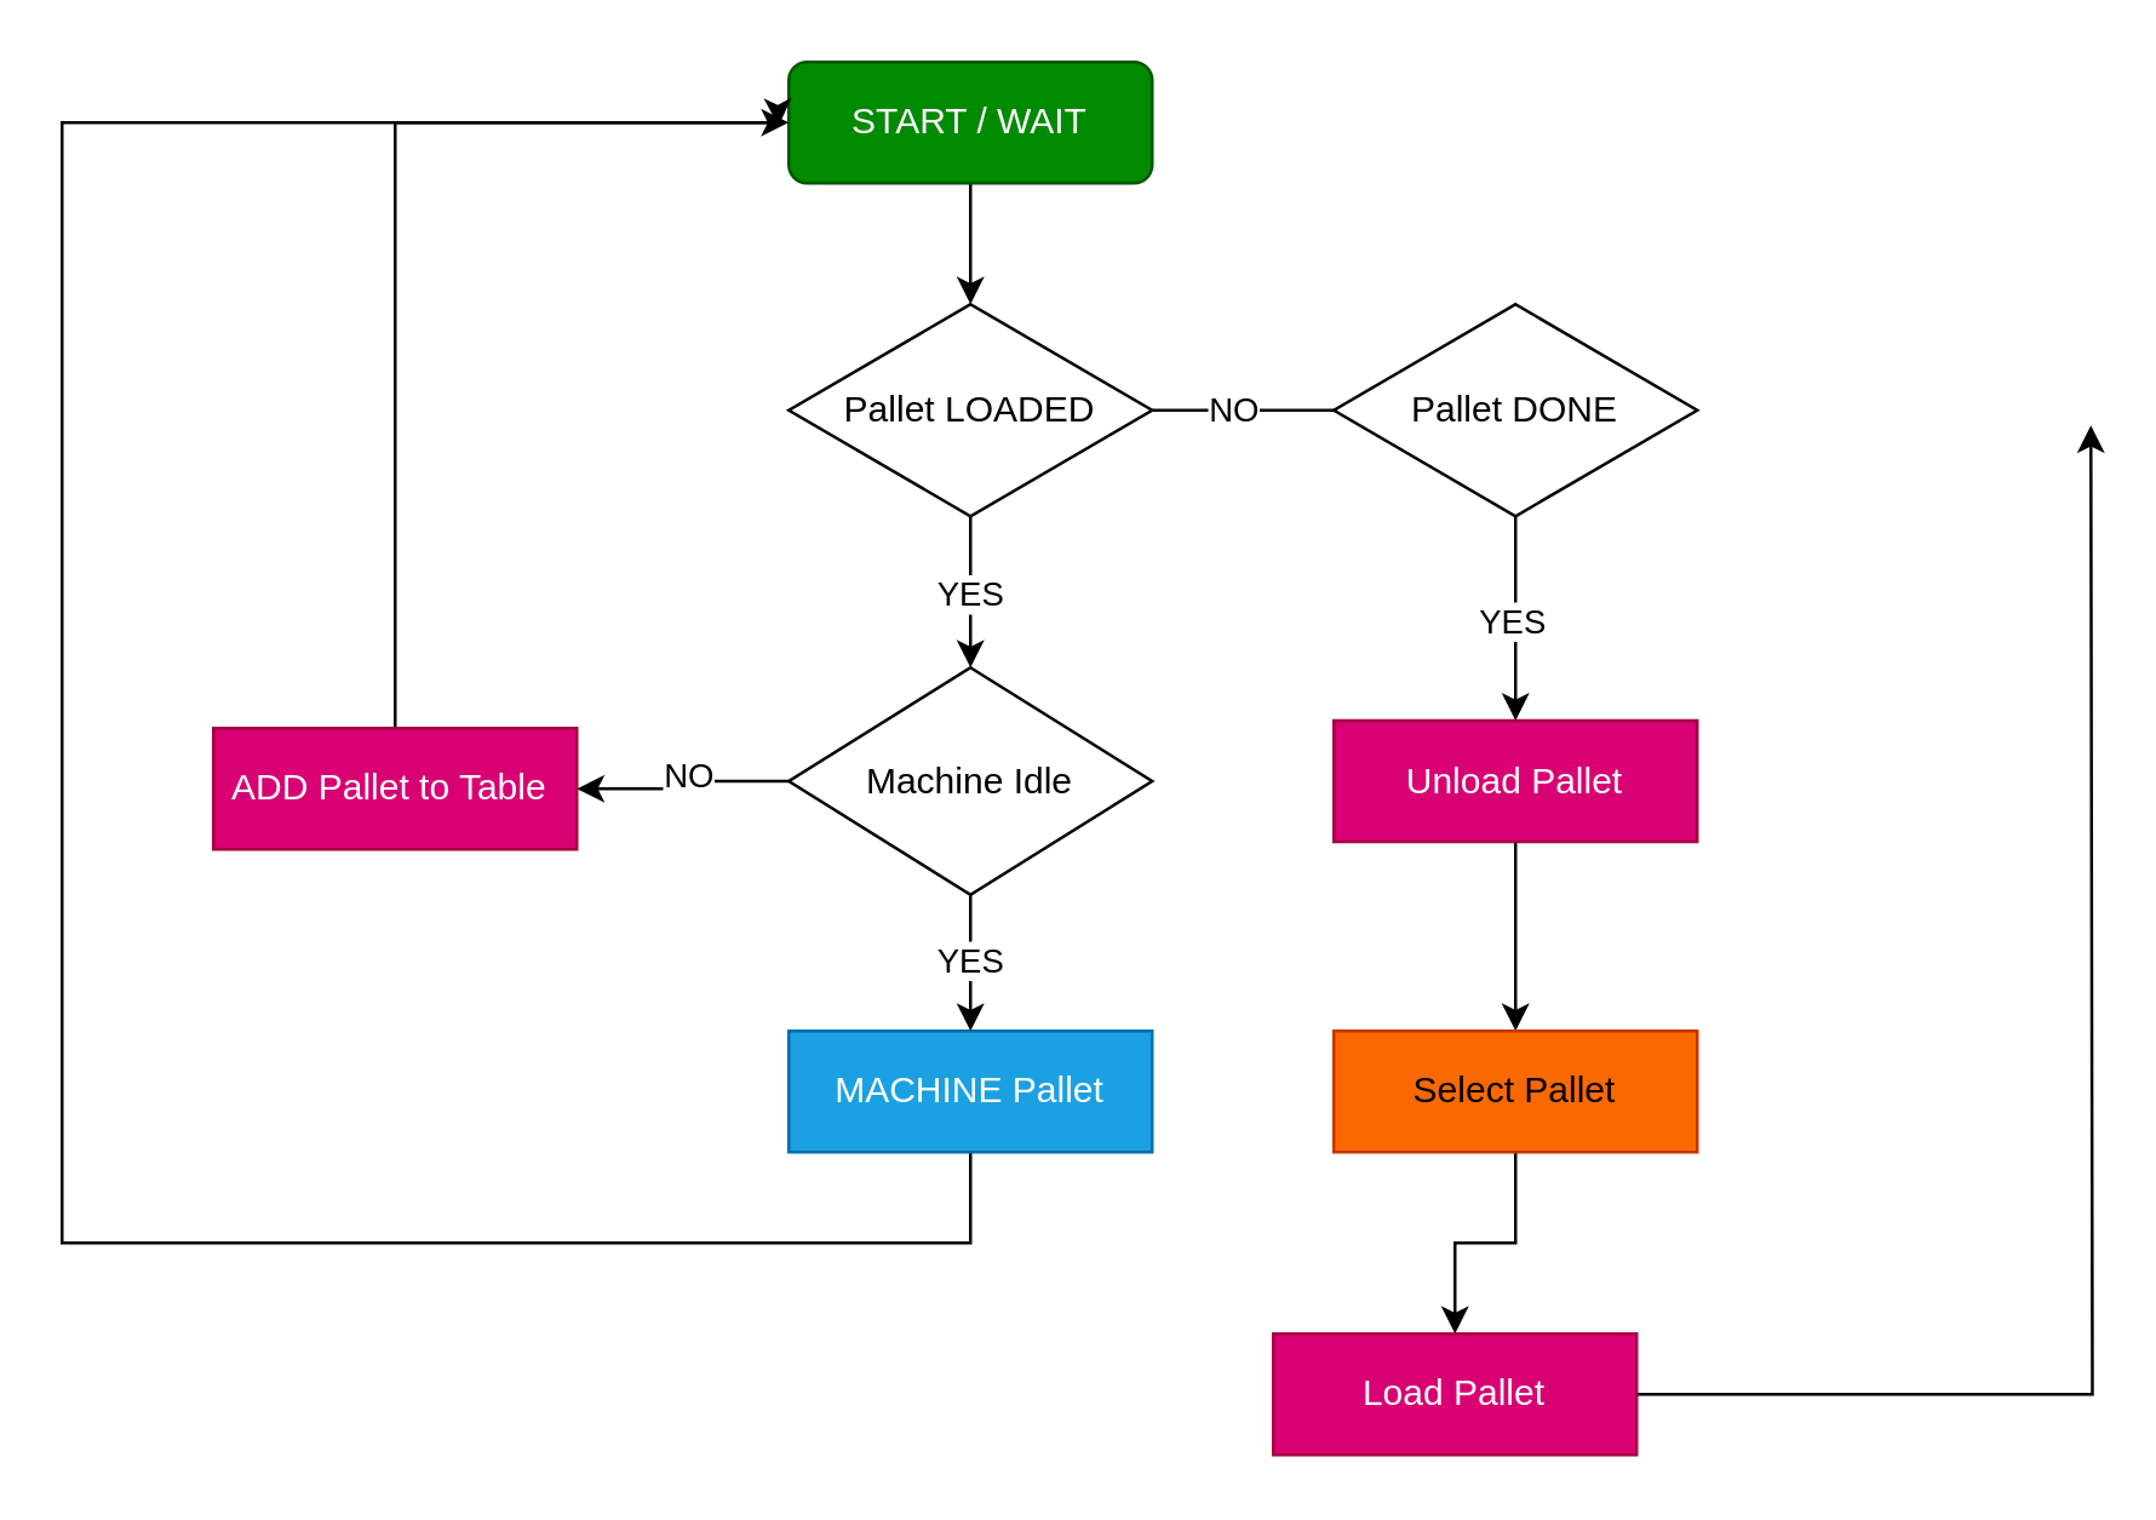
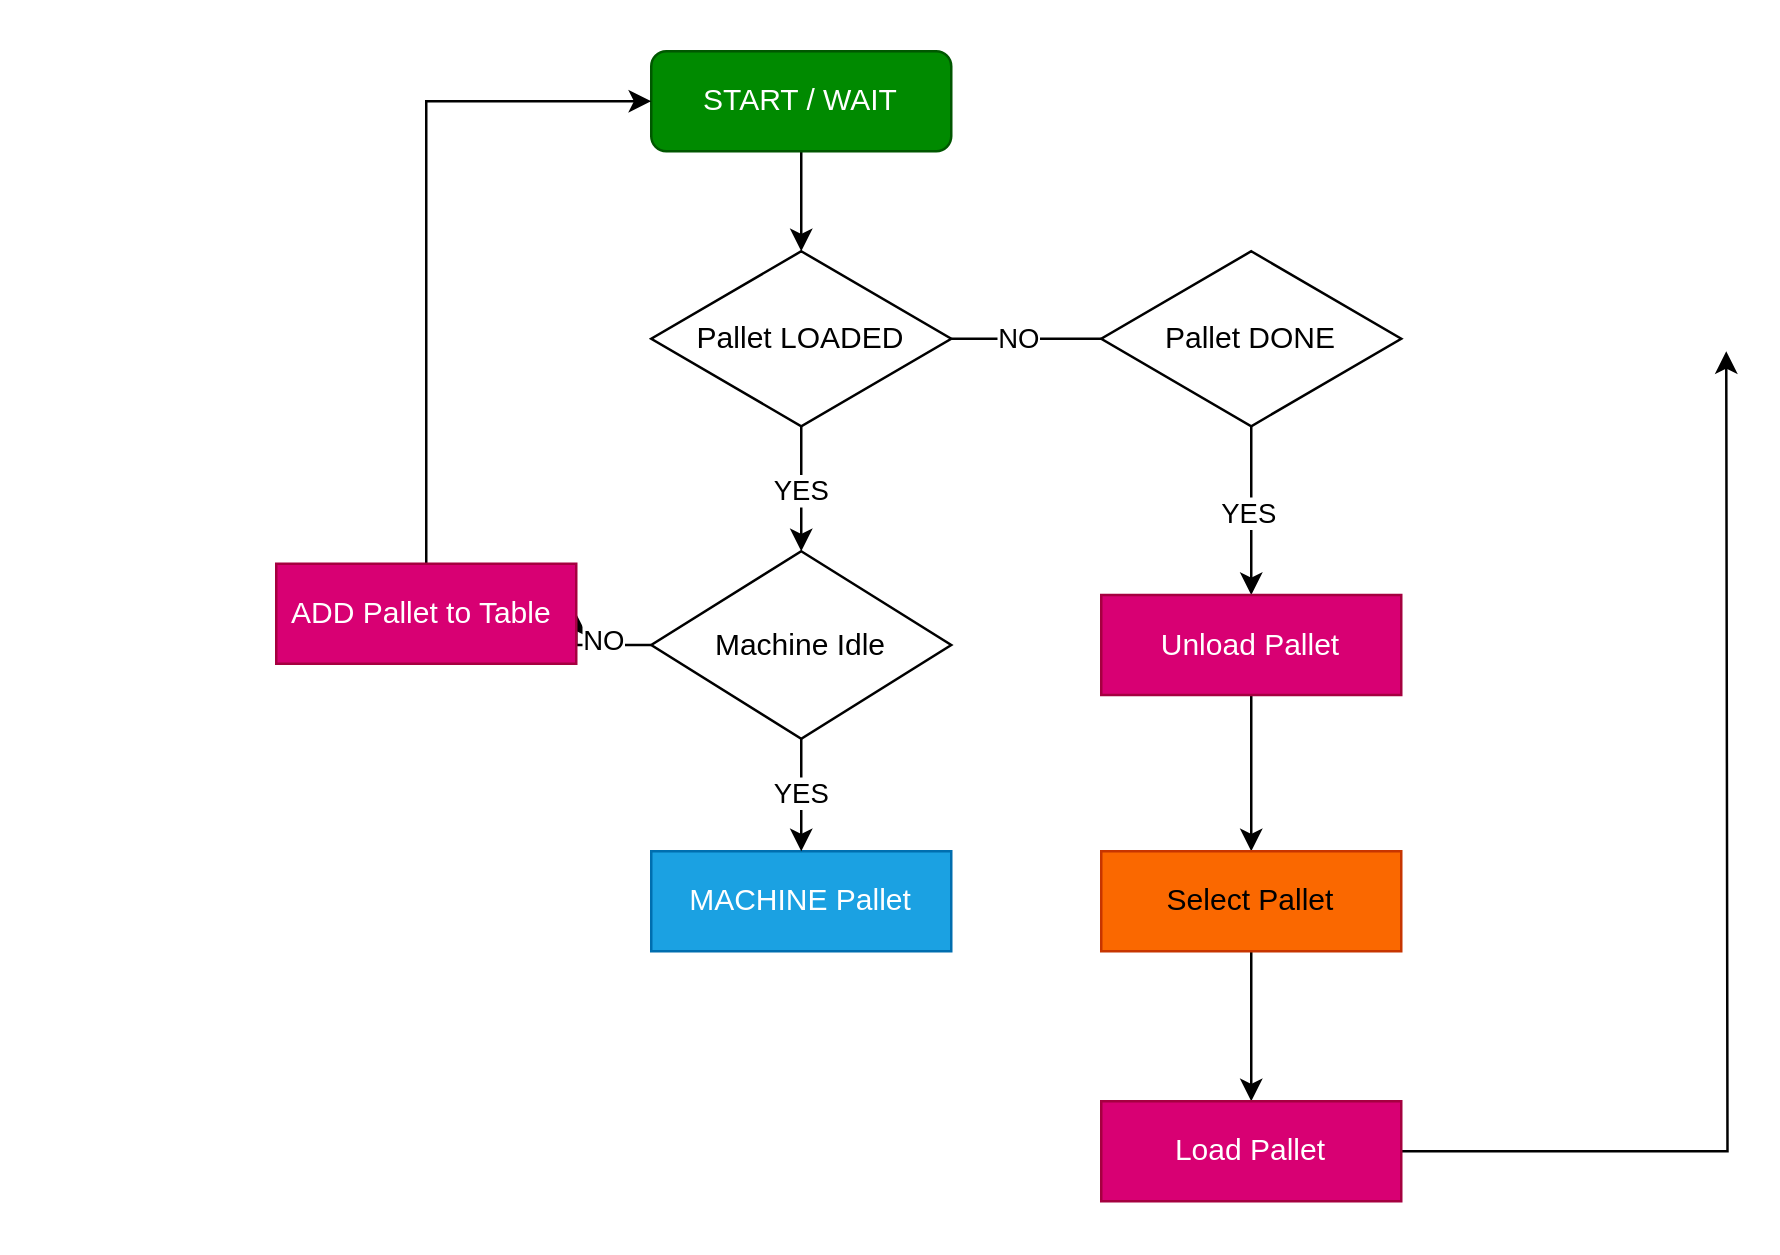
  <mxCell id="0" />
  <mxCell id="1" parent="0" />
  <mxCell id="2" style="edgeStyle=orthogonalEdgeStyle;rounded=0;orthogonalLoop=1;jettySize=auto;html=1;exitX=1;exitY=0.5;exitDx=0;exitDy=0;entryX=0;entryY=0.5;entryDx=0;entryDy=0;endArrow=none;" edge="1" parent="1" source="6" target="9"><mxGeometry relative="1" as="geometry" /></mxCell>
  <mxCell id="3" value="NO" style="edgeLabel;html=1;align=center;verticalAlign=middle;resizable=0;points=[];" vertex="1" connectable="0" parent="2"><mxGeometry x="-0.118" y="1" relative="1" as="geometry"><mxPoint as="offset" /></mxGeometry></mxCell>
  <mxCell id="4" style="edgeStyle=orthogonalEdgeStyle;rounded=0;orthogonalLoop=1;jettySize=auto;html=1;exitX=0.5;exitY=1;exitDx=0;exitDy=0;entryX=0.5;entryY=0;entryDx=0;entryDy=0;" edge="1" parent="1" source="6" target="24"><mxGeometry relative="1" as="geometry" /></mxCell>
  <mxCell id="5" value="YES" style="edgeLabel;html=1;align=center;verticalAlign=middle;resizable=0;points=[];" vertex="1" connectable="0" parent="4"><mxGeometry x="-0.012" y="-1" relative="1" as="geometry"><mxPoint as="offset" /></mxGeometry></mxCell>
  <mxCell id="6" value="Pallet LOADED" style="rhombus;whiteSpace=wrap;html=1;" vertex="1" parent="1"><mxGeometry x="260" y="100" width="120" height="70" as="geometry" /></mxCell>
  <mxCell id="7" style="edgeStyle=orthogonalEdgeStyle;rounded=0;orthogonalLoop=1;jettySize=auto;html=1;exitX=0.5;exitY=1;exitDx=0;exitDy=0;entryX=0.5;entryY=0;entryDx=0;entryDy=0;" edge="1" parent="1" source="9" target="11"><mxGeometry relative="1" as="geometry" /></mxCell>
  <mxCell id="8" value="YES" style="edgeLabel;html=1;align=center;verticalAlign=middle;resizable=0;points=[];" vertex="1" connectable="0" parent="7"><mxGeometry x="0.021" y="-2" relative="1" as="geometry"><mxPoint as="offset" /></mxGeometry></mxCell>
  <mxCell id="9" value="Pallet DONE" style="rhombus;whiteSpace=wrap;html=1;" vertex="1" parent="1"><mxGeometry x="440" y="100" width="120" height="70" as="geometry" /></mxCell>
  <mxCell id="10" style="edgeStyle=orthogonalEdgeStyle;rounded=0;orthogonalLoop=1;jettySize=auto;html=1;exitX=0.5;exitY=1;exitDx=0;exitDy=0;entryX=0.5;entryY=0;entryDx=0;entryDy=0;" edge="1" parent="1" source="11" target="17"><mxGeometry relative="1" as="geometry" /></mxCell>
  <mxCell id="11" value="Unload Pallet" style="rounded=0;whiteSpace=wrap;html=1;fillColor=#d80073;strokeColor=#A50040;fontColor=#ffffff;" vertex="1" parent="1"><mxGeometry x="440" y="237.5" width="120" height="40" as="geometry" /></mxCell>
  <mxCell id="12" style="edgeStyle=orthogonalEdgeStyle;rounded=0;orthogonalLoop=1;jettySize=auto;html=1;exitX=0.5;exitY=1;exitDx=0;exitDy=0;entryX=0.5;entryY=0;entryDx=0;entryDy=0;" edge="1" parent="1" source="13" target="6"><mxGeometry relative="1" as="geometry" /></mxCell>
  <mxCell id="13" value="START / WAIT" style="rounded=1;whiteSpace=wrap;html=1;fillColor=#008a00;fontColor=#ffffff;strokeColor=#005700;" vertex="1" parent="1"><mxGeometry x="260" y="20" width="120" height="40" as="geometry" /></mxCell>
- <mxCell id="14" style="edgeStyle=orthogonalEdgeStyle;rounded=0;orthogonalLoop=1;jettySize=auto;html=1;exitX=0.5;exitY=1;exitDx=0;exitDy=0;entryX=-0.028;entryY=0.528;entryDx=0;entryDy=0;entryPerimeter=0;" edge="1" parent="1" source="15" target="13"><mxGeometry relative="1" as="geometry"><mxPoint x="350" y="480" as="sourcePoint" /><mxPoint x="290" y="0" as="targetPoint" /><Array as="points"><mxPoint x="320" y="410" /><mxPoint x="20" y="410" /><mxPoint x="20" y="40" /><mxPoint x="257" y="40" /></Array></mxGeometry></mxCell>
  <mxCell id="15" value="MACHINE Pallet" style="rounded=0;whiteSpace=wrap;html=1;fillColor=#1ba1e2;fontColor=#ffffff;strokeColor=#006EAF;" vertex="1" parent="1"><mxGeometry x="260" y="340" width="120" height="40" as="geometry" /></mxCell>
  <mxCell id="16" style="edgeStyle=orthogonalEdgeStyle;rounded=0;orthogonalLoop=1;jettySize=auto;html=1;exitX=0.5;exitY=1;exitDx=0;exitDy=0;entryX=0.5;entryY=0;entryDx=0;entryDy=0;" edge="1" parent="1" source="17" target="19"><mxGeometry relative="1" as="geometry" /></mxCell>
  <mxCell id="17" value="Select Pallet" style="rounded=0;whiteSpace=wrap;html=1;fillColor=#fa6800;fontColor=#000000;strokeColor=#C73500;" vertex="1" parent="1"><mxGeometry x="440" y="340" width="120" height="40" as="geometry" /></mxCell>
  <mxCell id="18" style="edgeStyle=orthogonalEdgeStyle;rounded=0;orthogonalLoop=1;jettySize=auto;html=1;exitX=1;exitY=0.5;exitDx=0;exitDy=0;" edge="1" parent="1" source="19"><mxGeometry relative="1" as="geometry"><mxPoint x="690" y="140" as="targetPoint" /></mxGeometry></mxCell>
- <mxCell id="19" value="Load Pallet" style="rounded=0;whiteSpace=wrap;html=1;fillColor=#d80073;fontColor=#ffffff;strokeColor=#A50040;" vertex="1" parent="1"><mxGeometry x="420" y="440" width="120" height="40" as="geometry" /></mxCell>
+ <mxCell id="19" value="Load Pallet" style="rounded=0;whiteSpace=wrap;html=1;fillColor=#d80073;fontColor=#ffffff;strokeColor=#A50040;" vertex="1" parent="1"><mxGeometry x="440" y="440" width="120" height="40" as="geometry" /></mxCell>
  <mxCell id="20" style="edgeStyle=orthogonalEdgeStyle;rounded=0;orthogonalLoop=1;jettySize=auto;html=1;exitX=0.5;exitY=1;exitDx=0;exitDy=0;entryX=0.5;entryY=0;entryDx=0;entryDy=0;" edge="1" parent="1" source="24" target="15"><mxGeometry relative="1" as="geometry" /></mxCell>
  <mxCell id="21" value="YES" style="edgeLabel;html=1;align=center;verticalAlign=middle;resizable=0;points=[];" vertex="1" connectable="0" parent="20"><mxGeometry x="-0.071" y="-1" relative="1" as="geometry"><mxPoint as="offset" /></mxGeometry></mxCell>
  <mxCell id="22" style="edgeStyle=orthogonalEdgeStyle;rounded=0;orthogonalLoop=1;jettySize=auto;html=1;exitX=0;exitY=0.5;exitDx=0;exitDy=0;entryX=1;entryY=0.5;entryDx=0;entryDy=0;" edge="1" parent="1" source="24" target="26"><mxGeometry relative="1" as="geometry" /></mxCell>
  <mxCell id="23" value="NO" style="edgeLabel;html=1;align=center;verticalAlign=middle;resizable=0;points=[];" vertex="1" connectable="0" parent="22"><mxGeometry x="-0.049" y="-2" relative="1" as="geometry"><mxPoint as="offset" /></mxGeometry></mxCell>
  <mxCell id="24" value="Machine Idle" style="rhombus;whiteSpace=wrap;html=1;" vertex="1" parent="1"><mxGeometry x="260" y="220" width="120" height="75" as="geometry" /></mxCell>
  <mxCell id="25" style="edgeStyle=orthogonalEdgeStyle;rounded=0;orthogonalLoop=1;jettySize=auto;html=1;exitX=0.5;exitY=0;exitDx=0;exitDy=0;entryX=0;entryY=0.5;entryDx=0;entryDy=0;" edge="1" parent="1" source="26" target="13"><mxGeometry relative="1" as="geometry" /></mxCell>
- <mxCell id="26" value="ADD Pallet to Table&amp;nbsp;" style="rounded=0;whiteSpace=wrap;html=1;fillColor=#d80073;fontColor=#ffffff;strokeColor=#A50040;" vertex="1" parent="1"><mxGeometry x="70" y="240" width="120" height="40" as="geometry" /></mxCell>
+ <mxCell id="26" value="ADD Pallet to Table&amp;nbsp;" style="rounded=0;whiteSpace=wrap;html=1;fillColor=#d80073;fontColor=#ffffff;strokeColor=#A50040;" vertex="1" parent="1"><mxGeometry x="110" y="225" width="120" height="40" as="geometry" /></mxCell>
